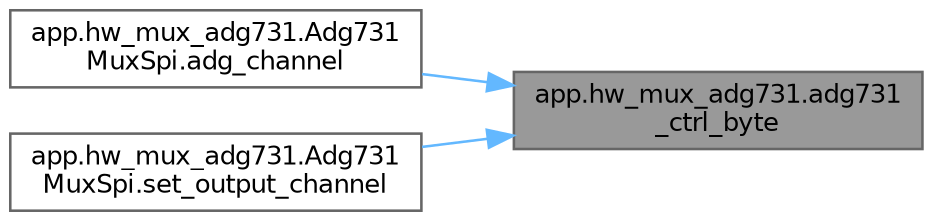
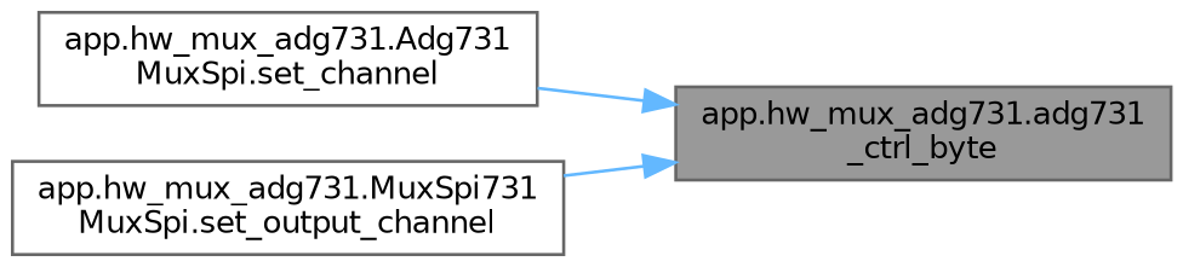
  digraph {
    rankdir=RL
    node [color=grey40 fillcolor=white fontname=Helvetica fontsize=10 shape=box style=filled]
    edge [color=steelblue1 dir=back fontname=Helvetica fontsize=10 labelfontname=Helvetica labelfontsize=10 style=solid]
    n1 [color=gray40 fillcolor=grey60 fontcolor=black height=0.2 label="app.hw_mux_adg731.adg731\l_ctrl_byte" width=0.4]
-   n2 [height=0.2 label="app.hw_mux_adg731.Adg731\lMuxSpi.adg_channel" width=0.4]
-   n3 [height=0.2 label="app.hw_mux_adg731.Adg731\lMuxSpi.set_output_channel" width=0.4]
+   n2 [height=0.2 label="app.hw_mux_adg731.Adg731\lMuxSpi.set_channel" width=0.4]
+   n3 [height=0.2 label="app.hw_mux_adg731.MuxSpi731\lMuxSpi.set_output_channel" width=0.4]
    n1 -> n2
    n1 -> n3
  }
